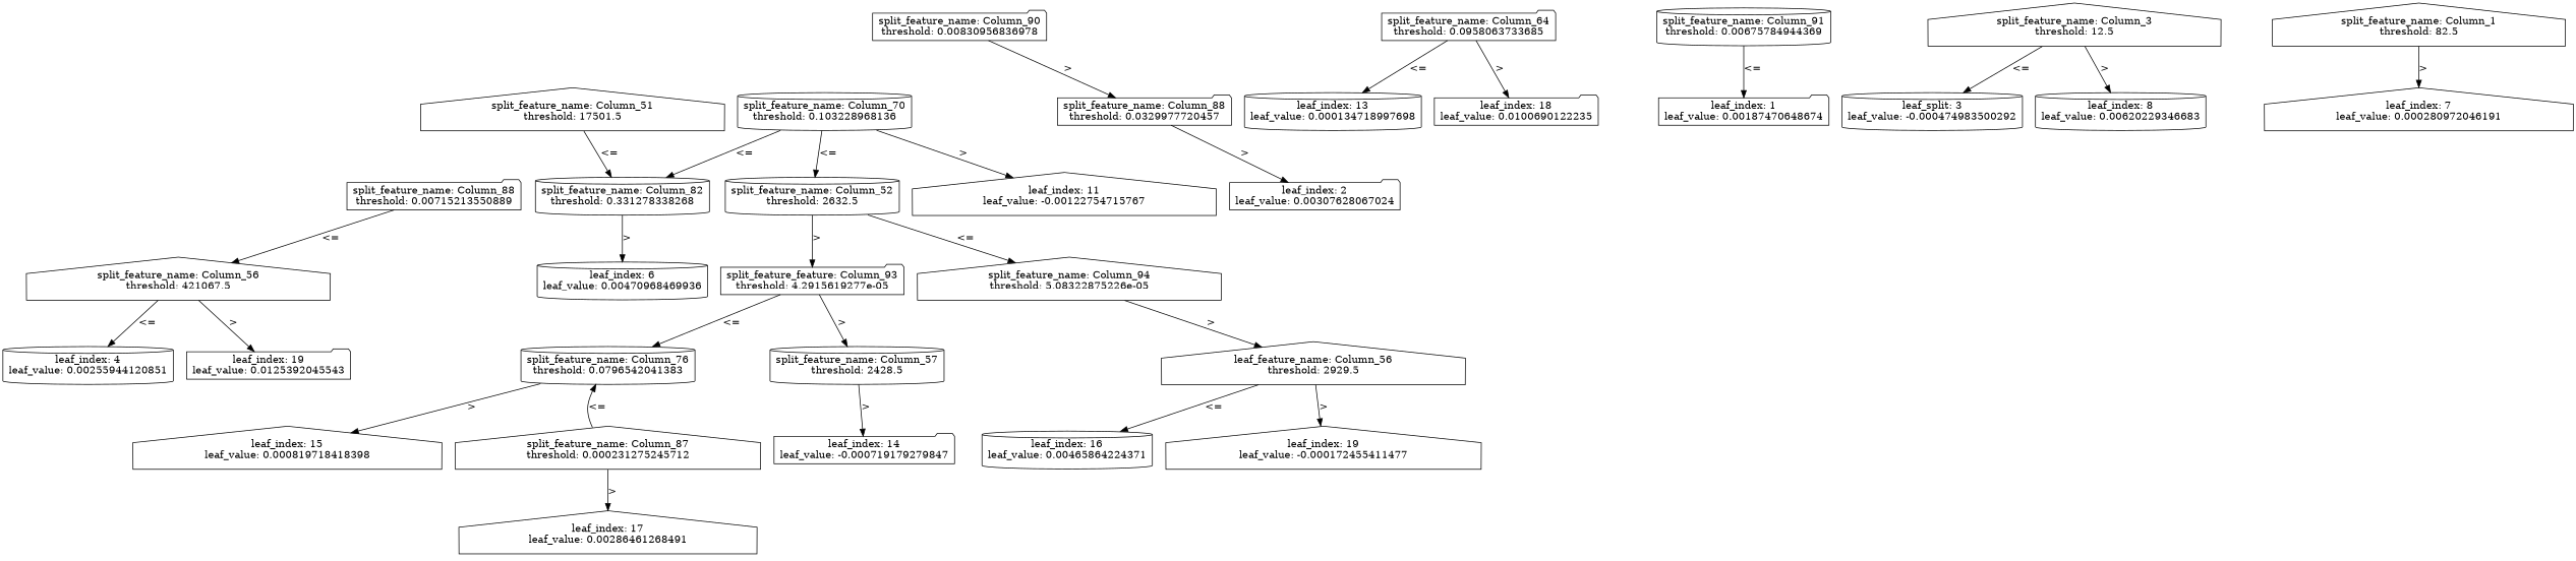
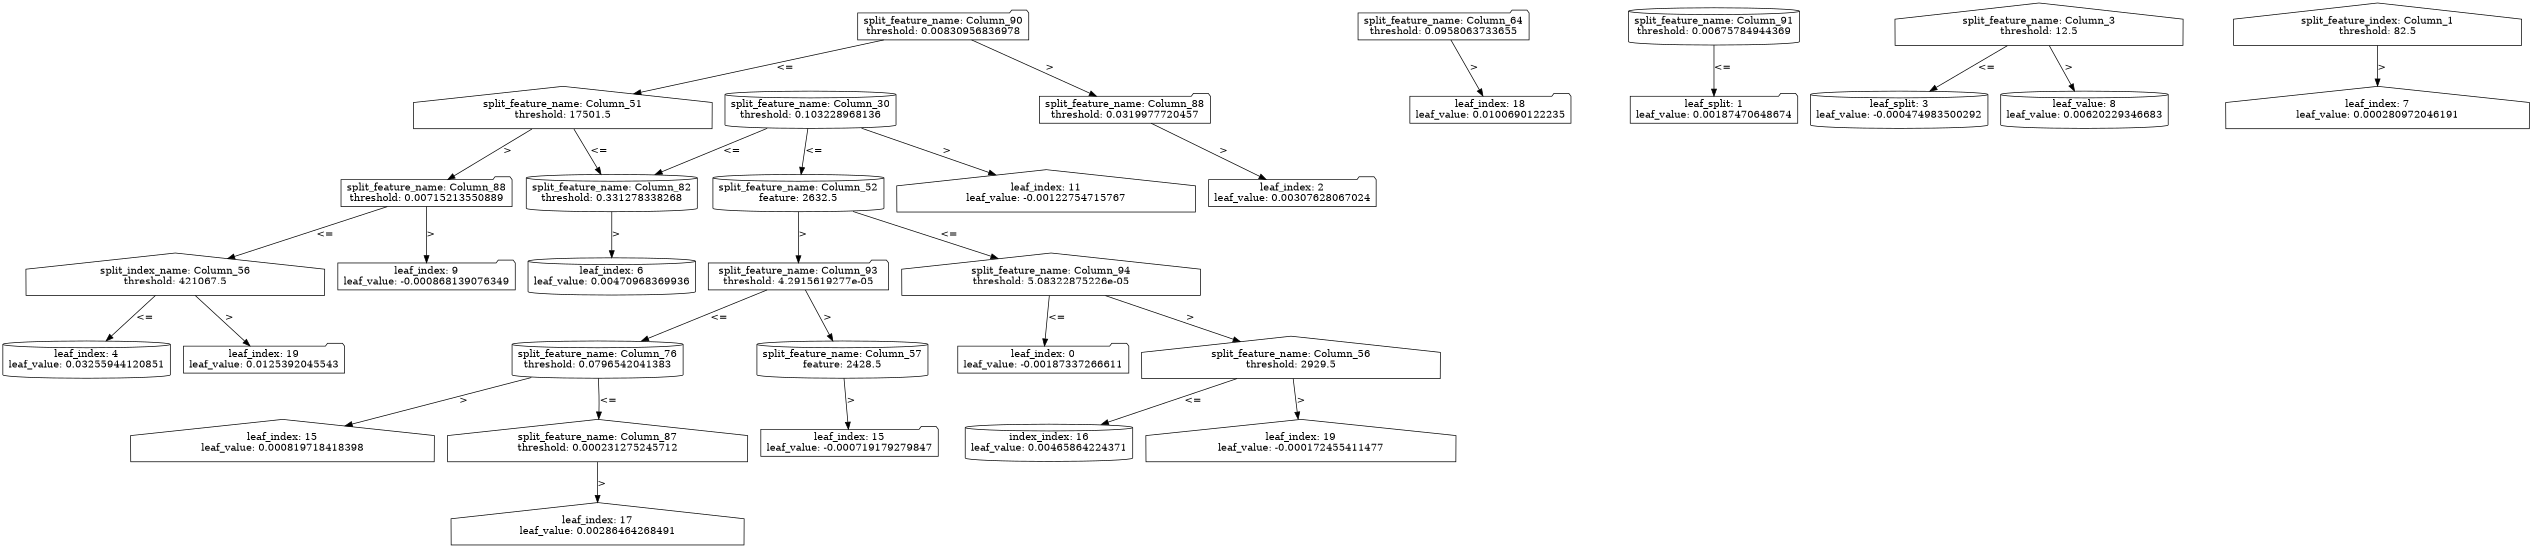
  digraph {
    fontname="DejaVu Serif"
    node [fontname="DejaVu Serif" shape=folder]
    edge [fontname="DejaVu Serif"]
    n1 [label="split_feature_name: Column_90\nthreshold: 0.00830956836978"]
    n2 [label="split_feature_name: Column_51\nthreshold: 17501.5" shape=house]
-   n3 [label="split_feature_name: Column_88\nthreshold: 0.0329977720457"]
+   n3 [label="split_feature_name: Column_88\nthreshold: 0.0319977720457"]
    n4 [label="split_feature_name: Column_82\nthreshold: 0.331278338268" shape=cylinder]
    n5 [label="split_feature_name: Column_88\nthreshold: 0.00715213550889"]
    n6 [label="leaf_index: 2\nleaf_value: 0.00307628067024"]
-   n7 [label="leaf_index: 6\nleaf_value: 0.00470968469936" shape=cylinder]
-   n8 [label="split_feature_name: Column_56\nthreshold: 421067.5" shape=house]
-   n10 [label="split_feature_name: Column_70\nthreshold: 0.103228968136" shape=cylinder]
-   n11 [label="split_feature_name: Column_52\nthreshold: 2632.5" shape=cylinder]
+   n7 [label="leaf_index: 6\nleaf_value: 0.00470968369936" shape=cylinder]
+   n8 [label="split_index_name: Column_56\nthreshold: 421067.5" shape=house]
+   n9 [label="leaf_index: 9\nleaf_value: -0.000868139076349"]
+   n10 [label="split_feature_name: Column_30\nthreshold: 0.103228968136" shape=cylinder]
+   n11 [label="split_feature_name: Column_52\nfeature: 2632.5" shape=cylinder]
    n12 [label="leaf_index: 11\nleaf_value: -0.00122754715767" shape=house]
    n13 [label="split_feature_name: Column_94\nthreshold: 5.08322875226e-05" shape=house]
-   n14 [label="split_feature_feature: Column_93\nthreshold: 4.2915619277e-05"]
-   n16 [label="leaf_feature_name: Column_56\nthreshold: 2929.5" shape=house]
+   n14 [label="split_feature_name: Column_93\nthreshold: 4.2915619277e-05"]
+   n15 [label="leaf_index: 0\nleaf_value: -0.00187337266611"]
+   n16 [label="split_feature_name: Column_56\nthreshold: 2929.5" shape=house]
    n17 [label="split_feature_name: Column_76\nthreshold: 0.0796542041383" shape=cylinder]
-   n18 [label="split_feature_name: Column_57\nthreshold: 2428.5" shape=cylinder]
-   n19 [label="leaf_index: 16\nleaf_value: 0.00465864224371" shape=cylinder]
+   n18 [label="split_feature_name: Column_57\nfeature: 2428.5" shape=cylinder]
+   n19 [label="index_index: 16\nleaf_value: 0.00465864224371" shape=cylinder]
    n20 [label="leaf_index: 19\nleaf_value: -0.000172455411477" shape=house]
    n21 [label="split_feature_name: Column_87\nthreshold: 0.000231275245712" shape=house]
    n22 [label="leaf_index: 15\nleaf_value: 0.000819718418398" shape=house]
-   n23 [label="leaf_index: 14\nleaf_value: -0.000719179279847"]
-   n24 [label="leaf_index: 17\nleaf_value: 0.00286461268491" shape=house]
-   n25 [label="split_feature_name: Column_64\nthreshold: 0.0958063733685"]
-   n26 [label="leaf_index: 13\nleaf_value: 0.000134718997698" shape=cylinder]
+   n23 [label="leaf_index: 15\nleaf_value: -0.000719179279847"]
+   n24 [label="leaf_index: 17\nleaf_value: 0.00286464268491" shape=house]
+   n25 [label="split_feature_name: Column_64\nthreshold: 0.0958063733655"]
    n27 [label="leaf_index: 18\nleaf_value: 0.0100690122235"]
-   n28 [label="leaf_index: 4\nleaf_value: 0.00255944120851" shape=cylinder]
+   n28 [label="leaf_index: 4\nleaf_value: 0.03255944120851" shape=cylinder]
    n29 [label="leaf_index: 19\nleaf_value: 0.0125392045543"]
    n30 [label="split_feature_name: Column_91\nthreshold: 0.00675784944369" shape=cylinder]
-   n31 [label="leaf_index: 1\nleaf_value: 0.00187470648674"]
+   n31 [label="leaf_split: 1\nleaf_value: 0.00187470648674"]
    n32 [label="split_feature_name: Column_3\nthreshold: 12.5" shape=house]
    n33 [label="leaf_split: 3\nleaf_value: -0.000474983500292" shape=cylinder]
-   n34 [label="leaf_index: 8\nleaf_value: 0.00620229346683" shape=cylinder]
-   n35 [label="split_feature_name: Column_1\nthreshold: 82.5" shape=house]
+   n34 [label="leaf_value: 8\nleaf_value: 0.00620229346683" shape=cylinder]
+   n35 [label="split_feature_index: Column_1\nthreshold: 82.5" shape=house]
    n36 [label="leaf_index: 7\nleaf_value: 0.000280972046191" shape=house]
+   n1 -> n2 [label="<="]
    n1 -> n3 [label=">"]
    n2 -> n4 [label="<="]
+   n2 -> n5 [label=">"]
    n3 -> n6 [label=">"]
    n4 -> n7 [label=">"]
    n5 -> n8 [label="<="]
+   n5 -> n9 [label=">"]
    n8 -> n28 [label="<="]
    n8 -> n29 [label=">"]
    n10 -> n4 [label="<="]
    n10 -> n11 [label="<="]
    n10 -> n12 [label=">"]
    n11 -> n13 [label="<="]
    n11 -> n14 [label=">"]
+   n13 -> n15 [label="<="]
    n13 -> n16 [label=">"]
    n14 -> n17 [label="<="]
    n14 -> n18 [label=">"]
    n16 -> n19 [label="<="]
    n16 -> n20 [label=">"]
-   n21 -> n17 [label="<="]
+   n17 -> n21 [label="<="]
    n17 -> n22 [label=">"]
    n18 -> n23 [label=">"]
    n21 -> n24 [label=">"]
-   n25 -> n26 [label="<="]
    n25 -> n27 [label=">"]
    n30 -> n31 [label="<="]
    n32 -> n33 [label="<="]
    n32 -> n34 [label=">"]
    n35 -> n36 [label=">"]
  }
